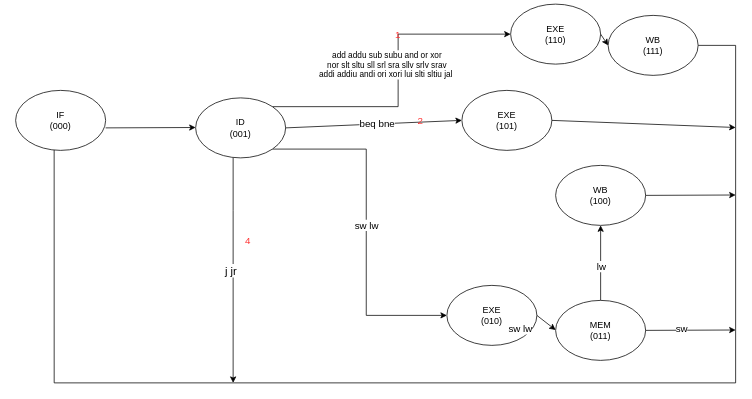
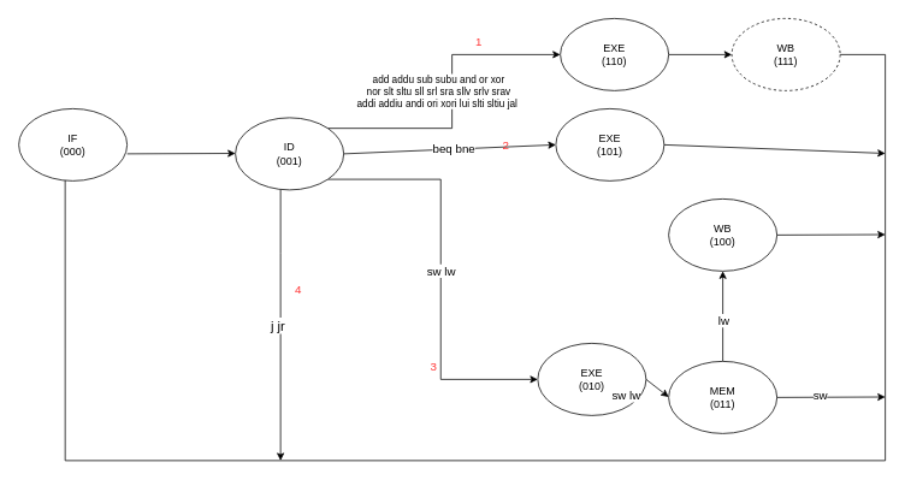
  <mxCell id="0" />
  <mxCell id="1" parent="0" />
  <mxCell id="2" value="IF&lt;br&gt;(000)" style="ellipse;whiteSpace=wrap;html=1;" vertex="1" parent="1"><mxGeometry x="20" y="120" width="120" height="80" as="geometry" /></mxCell>
  <mxCell id="3" style="edgeStyle=orthogonalEdgeStyle;rounded=0;orthogonalLoop=1;jettySize=auto;html=1;exitX=1;exitY=0;exitDx=0;exitDy=0;entryX=0;entryY=0.5;entryDx=0;entryDy=0;" edge="1" parent="1" source="9" target="11"><mxGeometry relative="1" as="geometry" /></mxCell>
  <mxCell id="4" value="add addu sub subu and or&amp;nbsp;xor &lt;br&gt;nor slt sltu sll srl sra sllv srlv srav &lt;br&gt;addi addiu andi ori xori lui slti sltiu jal&amp;nbsp;" style="edgeLabel;html=1;align=center;verticalAlign=middle;resizable=0;points=[];" vertex="1" connectable="0" parent="3"><mxGeometry x="0.203" y="5" relative="1" as="geometry"><mxPoint x="-11" y="25" as="offset" /></mxGeometry></mxCell>
  <mxCell id="5" style="edgeStyle=none;rounded=0;orthogonalLoop=1;jettySize=auto;html=1;exitX=1;exitY=0.5;exitDx=0;exitDy=0;entryX=0;entryY=0.5;entryDx=0;entryDy=0;" edge="1" parent="1" source="9" target="12"><mxGeometry relative="1" as="geometry" /></mxCell>
  <mxCell id="6" value="beq bne" style="edgeLabel;html=1;align=center;verticalAlign=middle;resizable=0;points=[];fontSize=13;" vertex="1" connectable="0" parent="5"><mxGeometry x="0.394" y="-3" relative="1" as="geometry"><mxPoint x="-42" y="-3" as="offset" /></mxGeometry></mxCell>
  <mxCell id="7" style="edgeStyle=orthogonalEdgeStyle;rounded=0;orthogonalLoop=1;jettySize=auto;html=1;exitX=1;exitY=1;exitDx=0;exitDy=0;entryX=0;entryY=0.5;entryDx=0;entryDy=0;" edge="1" parent="1" source="9" target="17"><mxGeometry relative="1" as="geometry" /></mxCell>
  <mxCell id="8" value="sw lw" style="edgeLabel;html=1;align=center;verticalAlign=middle;resizable=0;points=[];fontSize=13;" vertex="1" connectable="0" parent="7"><mxGeometry x="-0.003" relative="1" as="geometry"><mxPoint as="offset" /></mxGeometry></mxCell>
  <mxCell id="9" value="ID&lt;br&gt;(001)" style="ellipse;whiteSpace=wrap;html=1;" vertex="1" parent="1"><mxGeometry x="260" y="130" width="120" height="80" as="geometry" /></mxCell>
  <mxCell id="10" style="rounded=0;orthogonalLoop=1;jettySize=auto;html=1;exitX=1;exitY=0.5;exitDx=0;exitDy=0;entryX=0;entryY=0.5;entryDx=0;entryDy=0;" edge="1" parent="1" source="11" target="14"><mxGeometry relative="1" as="geometry" /></mxCell>
- <mxCell id="11" value="EXE&lt;br&gt;(110)" style="ellipse;whiteSpace=wrap;html=1;" vertex="1" parent="1"><mxGeometry x="680" y="5" width="120" height="80" as="geometry" /></mxCell>
+ <mxCell id="11" value="EXE&lt;br&gt;(110)" style="ellipse;whiteSpace=wrap;html=1;" vertex="1" parent="1"><mxGeometry x="620" y="20" width="120" height="80" as="geometry" /></mxCell>
  <mxCell id="12" value="EXE&lt;br&gt;(101)" style="ellipse;whiteSpace=wrap;html=1;" vertex="1" parent="1"><mxGeometry x="615" y="120" width="120" height="80" as="geometry" /></mxCell>
  <mxCell id="13" style="edgeStyle=orthogonalEdgeStyle;rounded=0;orthogonalLoop=1;jettySize=auto;html=1;exitX=1;exitY=0.5;exitDx=0;exitDy=0;entryX=0.428;entryY=0.993;entryDx=0;entryDy=0;entryPerimeter=0;endArrow=none;" edge="1" parent="1" source="14" target="2"><mxGeometry relative="1" as="geometry"><Array as="points"><mxPoint x="980" y="60" /><mxPoint x="980" y="510" /><mxPoint x="71" y="510" /></Array></mxGeometry></mxCell>
- <mxCell id="14" value="WB&lt;br&gt;(111)" style="ellipse;whiteSpace=wrap;html=1;" vertex="1" parent="1"><mxGeometry x="810" y="20" width="120" height="80" as="geometry" /></mxCell>
+ <mxCell id="14" value="WB&lt;br&gt;(111)" style="ellipse;whiteSpace=wrap;html=1;dashed=1;" vertex="1" parent="1"><mxGeometry x="810" y="20" width="120" height="80" as="geometry" /></mxCell>
  <mxCell id="15" style="edgeStyle=orthogonalEdgeStyle;rounded=0;orthogonalLoop=1;jettySize=auto;html=1;exitX=0.5;exitY=0;exitDx=0;exitDy=0;entryX=0.5;entryY=1;entryDx=0;entryDy=0;" edge="1" parent="1" source="19" target="18"><mxGeometry relative="1" as="geometry" /></mxCell>
  <mxCell id="16" value="lw" style="edgeLabel;html=1;align=center;verticalAlign=middle;resizable=0;points=[];fontSize=13;" vertex="1" connectable="0" parent="15"><mxGeometry x="0.28" y="-2" relative="1" as="geometry"><mxPoint x="-2" y="18" as="offset" /></mxGeometry></mxCell>
  <mxCell id="17" value="EXE&lt;br&gt;(010)" style="ellipse;whiteSpace=wrap;html=1;" vertex="1" parent="1"><mxGeometry x="595" y="380" width="120" height="80" as="geometry" /></mxCell>
  <mxCell id="18" value="WB&lt;br&gt;(100)" style="ellipse;whiteSpace=wrap;html=1;" vertex="1" parent="1"><mxGeometry x="740" y="220" width="120" height="80" as="geometry" /></mxCell>
  <mxCell id="19" value="MEM&lt;br&gt;(011)" style="ellipse;whiteSpace=wrap;html=1;" vertex="1" parent="1"><mxGeometry x="740" y="400" width="120" height="80" as="geometry" /></mxCell>
  <mxCell id="20" value="" style="endArrow=classic;html=1;rounded=0;exitX=1;exitY=0.5;exitDx=0;exitDy=0;" edge="1" parent="1" source="17"><mxGeometry width="50" height="50" relative="1" as="geometry"><mxPoint x="670" y="440" as="sourcePoint" /><mxPoint x="740" y="439.5" as="targetPoint" /></mxGeometry></mxCell>
  <mxCell id="21" value="" style="endArrow=classic;html=1;rounded=0;exitX=1;exitY=0.5;exitDx=0;exitDy=0;fontStyle=0" edge="1" parent="1" source="19"><mxGeometry width="50" height="50" relative="1" as="geometry"><mxPoint x="880" y="439.5" as="sourcePoint" /><mxPoint x="980" y="439.5" as="targetPoint" /></mxGeometry></mxCell>
  <mxCell id="22" value="" style="endArrow=classic;html=1;rounded=0;exitX=1;exitY=0.5;exitDx=0;exitDy=0;" edge="1" parent="1"><mxGeometry width="50" height="50" relative="1" as="geometry"><mxPoint x="860" y="260" as="sourcePoint" /><mxPoint x="980" y="259.5" as="targetPoint" /></mxGeometry></mxCell>
  <mxCell id="23" value="" style="endArrow=classic;html=1;rounded=0;exitX=1;exitY=0.5;exitDx=0;exitDy=0;" edge="1" parent="1" source="12"><mxGeometry width="50" height="50" relative="1" as="geometry"><mxPoint x="860" y="170" as="sourcePoint" /><mxPoint x="980" y="169.5" as="targetPoint" /></mxGeometry></mxCell>
  <mxCell id="24" value="sw" style="edgeLabel;html=1;align=center;verticalAlign=middle;resizable=0;points=[];fontSize=13;" vertex="1" connectable="0" parent="1"><mxGeometry x="810" y="364" as="geometry"><mxPoint x="97" y="73" as="offset" /></mxGeometry></mxCell>
  <mxCell id="25" value="sw lw" style="edgeLabel;html=1;align=center;verticalAlign=middle;resizable=0;points=[];fontSize=13;" vertex="1" connectable="0" parent="1"><mxGeometry x="470" y="319.726" as="geometry"><mxPoint x="222" y="118" as="offset" /></mxGeometry></mxCell>
  <mxCell id="26" value="" style="endArrow=classic;html=1;rounded=0;exitX=1;exitY=0.5;exitDx=0;exitDy=0;" edge="1" parent="1"><mxGeometry width="50" height="50" relative="1" as="geometry"><mxPoint x="140" y="170" as="sourcePoint" /><mxPoint x="260" y="169.5" as="targetPoint" /><Array as="points"><mxPoint x="140" y="170" /></Array></mxGeometry></mxCell>
  <mxCell id="27" value="" style="endArrow=classic;html=1;rounded=0;" edge="1" parent="1"><mxGeometry width="50" height="50" relative="1" as="geometry"><mxPoint x="310" y="210" as="sourcePoint" /><mxPoint x="310" y="510" as="targetPoint" /><Array as="points"><mxPoint x="310" y="280" /></Array></mxGeometry></mxCell>
  <mxCell id="28" value="j jr" style="edgeLabel;html=1;align=center;verticalAlign=middle;resizable=0;points=[];fontSize=15;" vertex="1" connectable="0" parent="1"><mxGeometry x="320" y="363.996" as="geometry"><mxPoint x="-14" y="-4" as="offset" /></mxGeometry></mxCell>
  <mxCell id="29" value="&lt;font color=&quot;#ff3333&quot;&gt;1&lt;/font&gt;" style="text;html=1;strokeColor=none;fillColor=none;align=center;verticalAlign=middle;whiteSpace=wrap;rounded=0;fontSize=13;" vertex="1" parent="1"><mxGeometry x="500" y="30" width="60" height="30" as="geometry" /></mxCell>
  <mxCell id="30" value="&lt;font color=&quot;#ff3333&quot;&gt;2&lt;/font&gt;" style="text;html=1;strokeColor=none;fillColor=none;align=center;verticalAlign=middle;whiteSpace=wrap;rounded=0;fontSize=13;" vertex="1" parent="1"><mxGeometry x="530" y="145" width="60" height="30" as="geometry" /></mxCell>
+ <mxCell id="31" value="&lt;font color=&quot;#ff3333&quot;&gt;3&lt;/font&gt;" style="text;html=1;strokeColor=none;fillColor=none;align=center;verticalAlign=middle;whiteSpace=wrap;rounded=0;fontSize=13;" vertex="1" parent="1"><mxGeometry x="450" y="390" width="60" height="30" as="geometry" /></mxCell>
  <mxCell id="32" value="&lt;font color=&quot;#ff3333&quot;&gt;4&lt;/font&gt;" style="text;html=1;strokeColor=none;fillColor=none;align=center;verticalAlign=middle;whiteSpace=wrap;rounded=0;fontSize=13;" vertex="1" parent="1"><mxGeometry x="300" y="304.73" width="60" height="30" as="geometry" /></mxCell>
